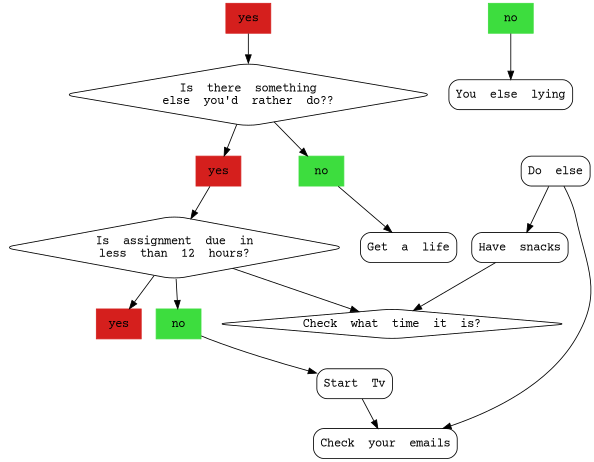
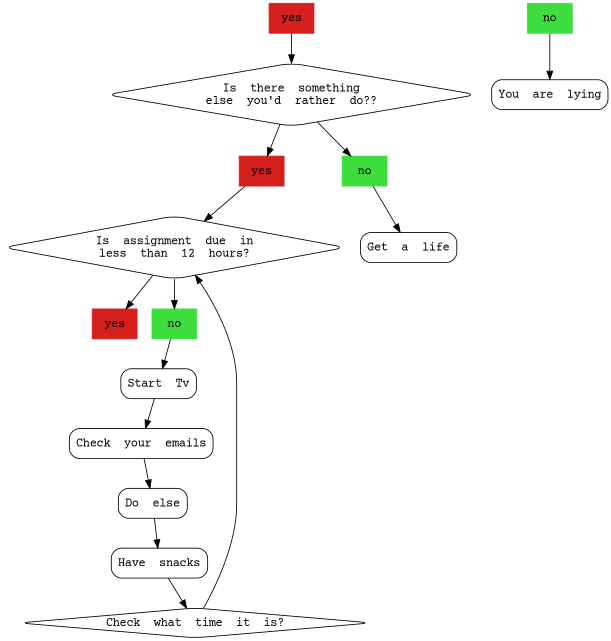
  digraph {
    fontname="Courier Prime"
    node [fontname="Courier Prime" shape=polygon sides=4 style=rounded]
    edge [fontname="Courier Prime"]
    n1 [color="#D51F1D" label=yes style=filled]
    n2 [label="Is  there  something\nelse  you'd  rather  do??" shape=diamond sides=""]
    n3 [color="#3DDD3E" label=no style=filled]
-   n4 [label="You  else  lying"]
+   n4 [label="You  are  lying"]
    n5 [color="#D51F1D" label=yes style=filled]
    n6 [color="#3DDD3E" label=no style=filled]
    n7 [label="Is  assignment  due  in\nless  than  12  hours?" shape=diamond sides=""]
    n8 [label="Get  a  life"]
    n9 [color="#D51F1D" label=yes style=filled]
    n10 [color="#3DDD3E" label=no style=filled]
    n11 [label="Start  Tv"]
    n12 [label="Check  your  emails"]
    n13 [label="Do  else"]
    n14 [label="Have  snacks"]
    n15 [label="Check  what  time  it  is?" shape=diamond sides=""]
    n1 -> n2
    n2 -> n5
    n2 -> n6
    n3 -> n4
    n5 -> n7
    n6 -> n8
    n7 -> n9
    n7 -> n10
    n10 -> n11
    n11 -> n12
-   n13 -> n12
+   n12 -> n13
    n13 -> n14
    n14 -> n15
-   n7 -> n15
+   n15 -> n7
  }
